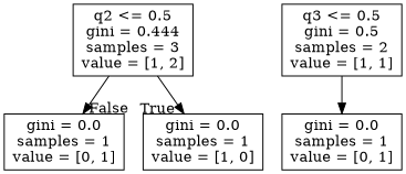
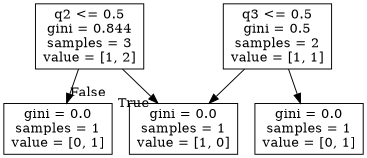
  digraph {
    node [shape=box]
-   n1 [label="q2 <= 0.5\ngini = 0.444\nsamples = 3\nvalue = [1, 2]"]
+   n1 [label="q2 <= 0.5\ngini = 0.844\nsamples = 3\nvalue = [1, 2]"]
    n2 [label="gini = 0.0\nsamples = 1\nvalue = [0, 1]"]
    n3 [label="gini = 0.0\nsamples = 1\nvalue = [1, 0]"]
    n4 [label="q3 <= 0.5\ngini = 0.5\nsamples = 2\nvalue = [1, 1]"]
    n5 [label="gini = 0.0\nsamples = 1\nvalue = [0, 1]"]
    n1 -> n2 [headlabel=False labelangle=-45 labeldistance=2.5]
    n1 -> n3 [headlabel=True labelangle=45 labeldistance=2.5]
+   n4 -> n3
    n4 -> n5
  }
